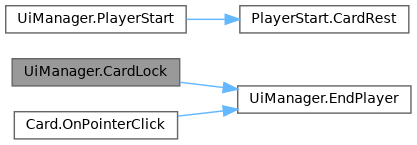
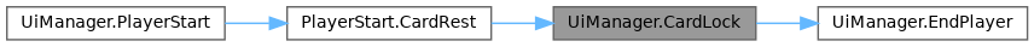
  digraph {
    rankdir=RL
    node [color=grey40 fillcolor=white fontname=Helvetica fontsize=10 shape=box style=filled]
    edge [color=steelblue1 dir=back fontname=Helvetica fontsize=10 labelfontname=Helvetica labelfontsize=10 style=solid]
    n1 [color=gray40 fillcolor=grey60 fontcolor=black height=0.2 label="UiManager.CardLock" width=0.4]
    n2 [height=0.2 label="PlayerStart.CardRest" width=0.4]
    n3 [height=0.2 label="UiManager.PlayerStart" width=0.4]
    n4 [height=0.2 label="UiManager.EndPlayer" width=0.4]
-   n5 [height=0.2 label="Card.OnPointerClick" width=0.4]
+   n1 -> n2
    n2 -> n3
    n4 -> n1
-   n4 -> n5
  }
